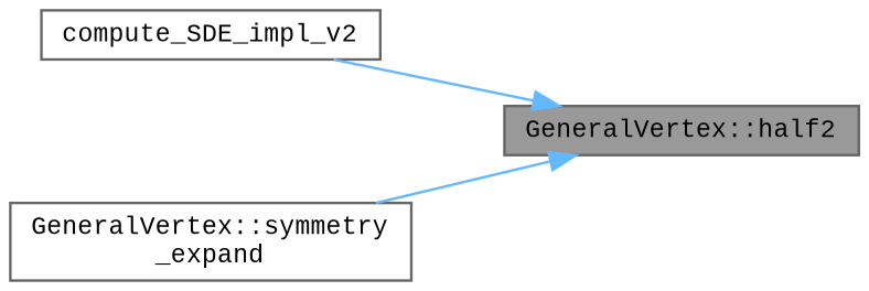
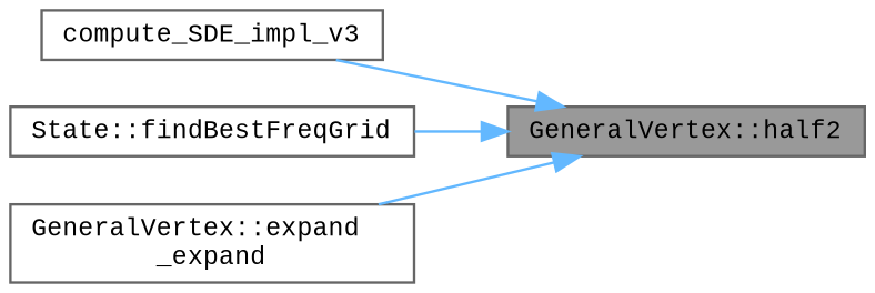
  digraph {
    fontname="Liberation Mono"
    rankdir=RL
    node [color=grey40 fillcolor=white fontname="Liberation Mono" fontsize=10 shape=box style=filled]
    edge [color=steelblue1 dir=back fontname="Liberation Mono" fontsize=10 labelfontname=Helvetica labelfontsize=10 style=solid]
    n1 [color=gray40 fillcolor=grey60 fontcolor=black height=0.2 label="GeneralVertex::half2" width=0.4]
-   n2 [height=0.2 label=compute_SDE_impl_v2 width=0.4]
-   n4 [height=0.2 label="GeneralVertex::symmetry\l_expand" width=0.4]
+   n2 [height=0.2 label=compute_SDE_impl_v3 width=0.4]
+   n3 [height=0.2 label="State::findBestFreqGrid" width=0.4]
+   n4 [height=0.2 label="GeneralVertex::expand\l_expand" width=0.4]
    n1 -> n2
+   n1 -> n3
    n1 -> n4
  }
